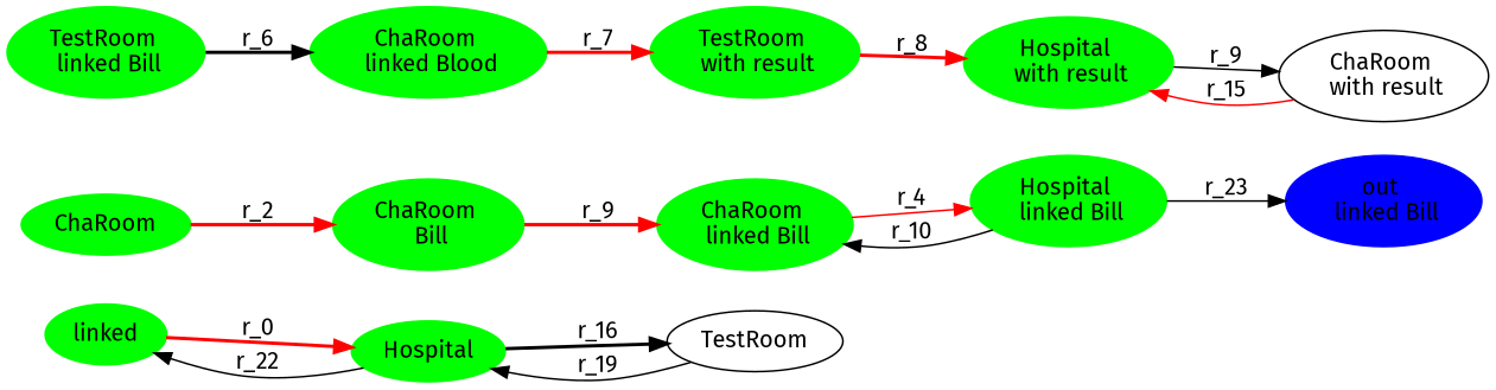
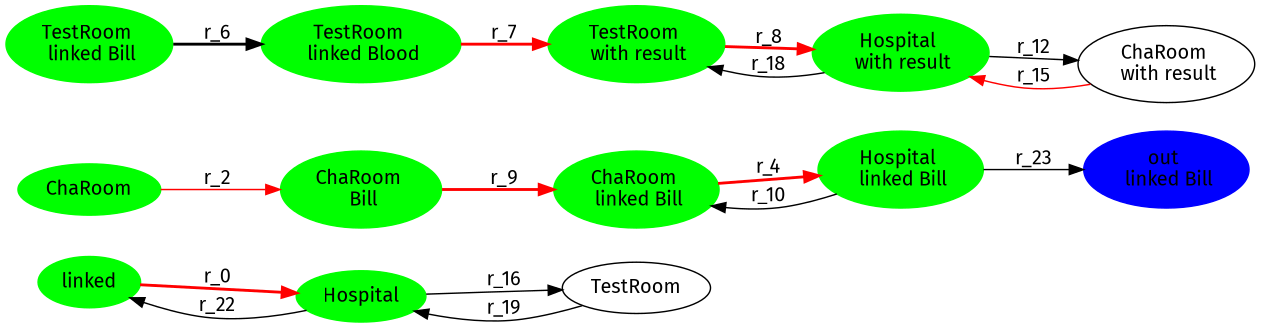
  digraph {
    fontname="Fira Sans"
    rankdir=LR
    node [color=green fontname="Fira Sans" style=filled]
    edge [fontname="Fira Sans"]
    n1 [label=linked]
    n2 [label=Hospital]
    n3 [label=TestRoom color="" style=""]
    n4 [label=ChaRoom]
    n5 [label="ChaRoom \n Bill"]
    n6 [label="ChaRoom \n linked Bill"]
    n7 [label="Hospital \n linked Bill"]
    n8 [color=blue label="out \n linked Bill"]
    n9 [label="TestRoom \n linked Bill"]
-   n10 [label="ChaRoom \n linked Blood"]
+   n10 [label="TestRoom \n linked Blood"]
    n11 [label="TestRoom \n with result"]
    n12 [label="Hospital \n with result"]
    n13 [label="ChaRoom \n with result" color="" style=""]
    n1 -> n2 [color=red label=r_0 style=bold]
    n2 -> n1 [label=r_22]
-   n2 -> n3 [label=r_16 style=bold]
+   n2 -> n3 [label=r_16]
    n3 -> n2 [label=r_19]
-   n4 -> n5 [color=red label=r_2 style=bold]
+   n4 -> n5 [color=red label=r_2 style=solid]
    n5 -> n6 [color=red label=r_9 style=bold]
-   n6 -> n7 [color=red label=r_4 style=solid]
+   n6 -> n7 [color=red label=r_4 style=bold]
    n7 -> n6 [label=r_10]
    n7 -> n8 [label=r_23]
    n9 -> n10 [color=black label=r_6 style=bold]
    n10 -> n11 [color=red label=r_7 style=bold]
    n11 -> n12 [color=red label=r_8 style=bold]
-   n12 -> n13 [label=r_9]
+   n12 -> n11 [label=r_18]
+   n12 -> n13 [label=r_12]
    n13 -> n12 [color=red label=r_15]
  }
